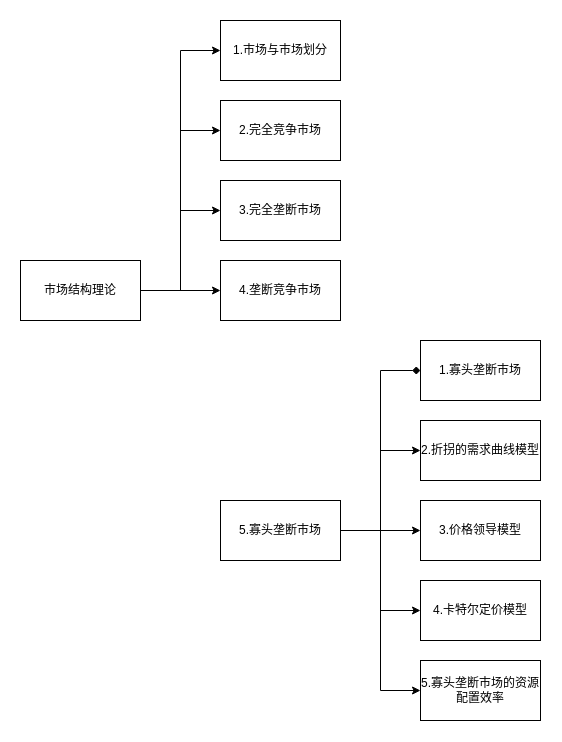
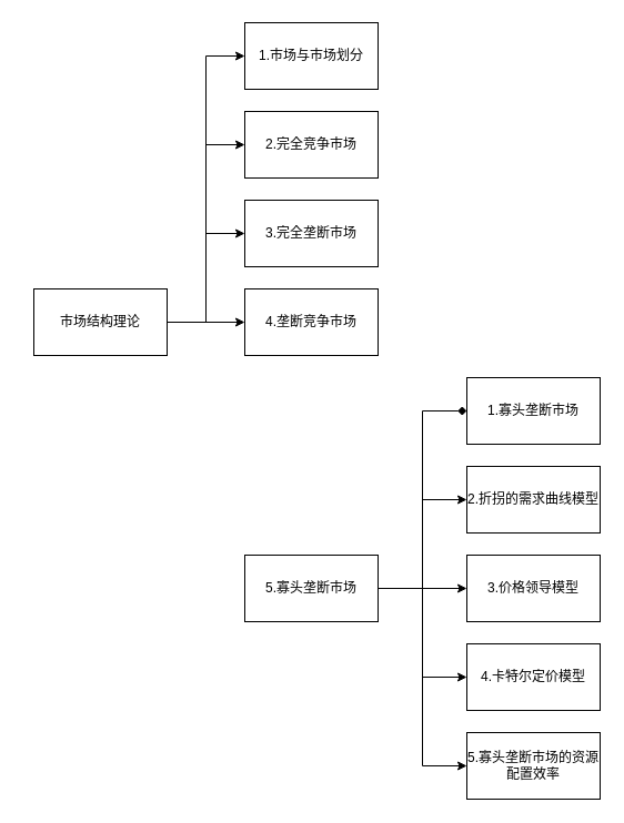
  <mxCell id="0" />
  <mxCell id="1" parent="0" />
  <mxCell id="2" value="" style="edgeStyle=orthogonalEdgeStyle;rounded=0;orthogonalLoop=1;jettySize=auto;html=1;entryX=0;entryY=0.5;entryDx=0;entryDy=0;" parent="1" source="6" target="7" edge="1"><mxGeometry relative="1" as="geometry" /></mxCell>
  <mxCell id="3" style="edgeStyle=orthogonalEdgeStyle;rounded=0;orthogonalLoop=1;jettySize=auto;html=1;entryX=0;entryY=0.5;entryDx=0;entryDy=0;" parent="1" source="6" target="16" edge="1"><mxGeometry relative="1" as="geometry" /></mxCell>
  <mxCell id="4" style="edgeStyle=orthogonalEdgeStyle;rounded=0;orthogonalLoop=1;jettySize=auto;html=1;entryX=0;entryY=0.5;entryDx=0;entryDy=0;" parent="1" source="6" target="15" edge="1"><mxGeometry relative="1" as="geometry" /></mxCell>
  <mxCell id="5" style="edgeStyle=orthogonalEdgeStyle;rounded=0;orthogonalLoop=1;jettySize=auto;html=1;entryX=0;entryY=0.5;entryDx=0;entryDy=0;" parent="1" source="6" target="14" edge="1"><mxGeometry relative="1" as="geometry" /></mxCell>
- <mxCell id="6" value="市场结构理论" style="rounded=0;whiteSpace=wrap;html=1;" parent="1" vertex="1"><mxGeometry x="20" y="260" width="120" height="60" as="geometry" /></mxCell>
+ <mxCell id="6" value="市场结构理论" style="rounded=0;whiteSpace=wrap;html=1;" parent="1" vertex="1"><mxGeometry x="30" y="260" width="120" height="60" as="geometry" /></mxCell>
  <mxCell id="7" value="1.市场与市场划分" style="rounded=0;whiteSpace=wrap;html=1;" parent="1" vertex="1"><mxGeometry x="220" y="20" width="120" height="60" as="geometry" /></mxCell>
  <mxCell id="8" value="" style="edgeStyle=orthogonalEdgeStyle;rounded=0;orthogonalLoop=1;jettySize=auto;html=1;entryX=0;entryY=0.5;entryDx=0;entryDy=0;endArrow=diamond;" parent="1" source="13" target="17" edge="1"><mxGeometry relative="1" as="geometry"><mxPoint x="480" y="400" as="targetPoint" /></mxGeometry></mxCell>
  <mxCell id="9" style="edgeStyle=orthogonalEdgeStyle;rounded=0;orthogonalLoop=1;jettySize=auto;html=1;entryX=0;entryY=0.5;entryDx=0;entryDy=0;" parent="1" source="13" target="21" edge="1"><mxGeometry relative="1" as="geometry" /></mxCell>
  <mxCell id="10" style="edgeStyle=orthogonalEdgeStyle;rounded=0;orthogonalLoop=1;jettySize=auto;html=1;" parent="1" source="13" target="20" edge="1"><mxGeometry relative="1" as="geometry" /></mxCell>
  <mxCell id="11" style="edgeStyle=orthogonalEdgeStyle;rounded=0;orthogonalLoop=1;jettySize=auto;html=1;entryX=0;entryY=0.5;entryDx=0;entryDy=0;" parent="1" source="13" target="19" edge="1"><mxGeometry relative="1" as="geometry" /></mxCell>
  <mxCell id="12" style="edgeStyle=orthogonalEdgeStyle;rounded=0;orthogonalLoop=1;jettySize=auto;html=1;entryX=0;entryY=0.5;entryDx=0;entryDy=0;" parent="1" source="13" target="18" edge="1"><mxGeometry relative="1" as="geometry" /></mxCell>
  <mxCell id="13" value="5.寡头垄断市场" style="rounded=0;whiteSpace=wrap;html=1;" parent="1" vertex="1"><mxGeometry x="220" y="500" width="120" height="60" as="geometry" /></mxCell>
  <mxCell id="14" value="4.垄断竞争市场" style="rounded=0;whiteSpace=wrap;html=1;" parent="1" vertex="1"><mxGeometry x="220" y="260" width="120" height="60" as="geometry" /></mxCell>
  <mxCell id="15" value="3.完全垄断市场" style="rounded=0;whiteSpace=wrap;html=1;" parent="1" vertex="1"><mxGeometry x="220" y="180" width="120" height="60" as="geometry" /></mxCell>
  <mxCell id="16" value="2.完全竞争市场" style="rounded=0;whiteSpace=wrap;html=1;" parent="1" vertex="1"><mxGeometry x="220" y="100" width="120" height="60" as="geometry" /></mxCell>
  <mxCell id="17" value="1.寡头垄断市场" style="rounded=0;whiteSpace=wrap;html=1;" parent="1" vertex="1"><mxGeometry x="420" y="340" width="120" height="60" as="geometry" /></mxCell>
  <mxCell id="18" value="5.寡头垄断市场的资源配置效率" style="rounded=0;whiteSpace=wrap;html=1;" parent="1" vertex="1"><mxGeometry x="420" y="660" width="120" height="60" as="geometry" /></mxCell>
  <mxCell id="19" value="4.卡特尔定价模型" style="rounded=0;whiteSpace=wrap;html=1;" parent="1" vertex="1"><mxGeometry x="420" y="580" width="120" height="60" as="geometry" /></mxCell>
  <mxCell id="20" value="3.价格领导模型" style="rounded=0;whiteSpace=wrap;html=1;" parent="1" vertex="1"><mxGeometry x="420" y="500" width="120" height="60" as="geometry" /></mxCell>
  <mxCell id="21" value="2.折拐的需求曲线模型" style="rounded=0;whiteSpace=wrap;html=1;" parent="1" vertex="1"><mxGeometry x="420" y="420" width="120" height="60" as="geometry" /></mxCell>
